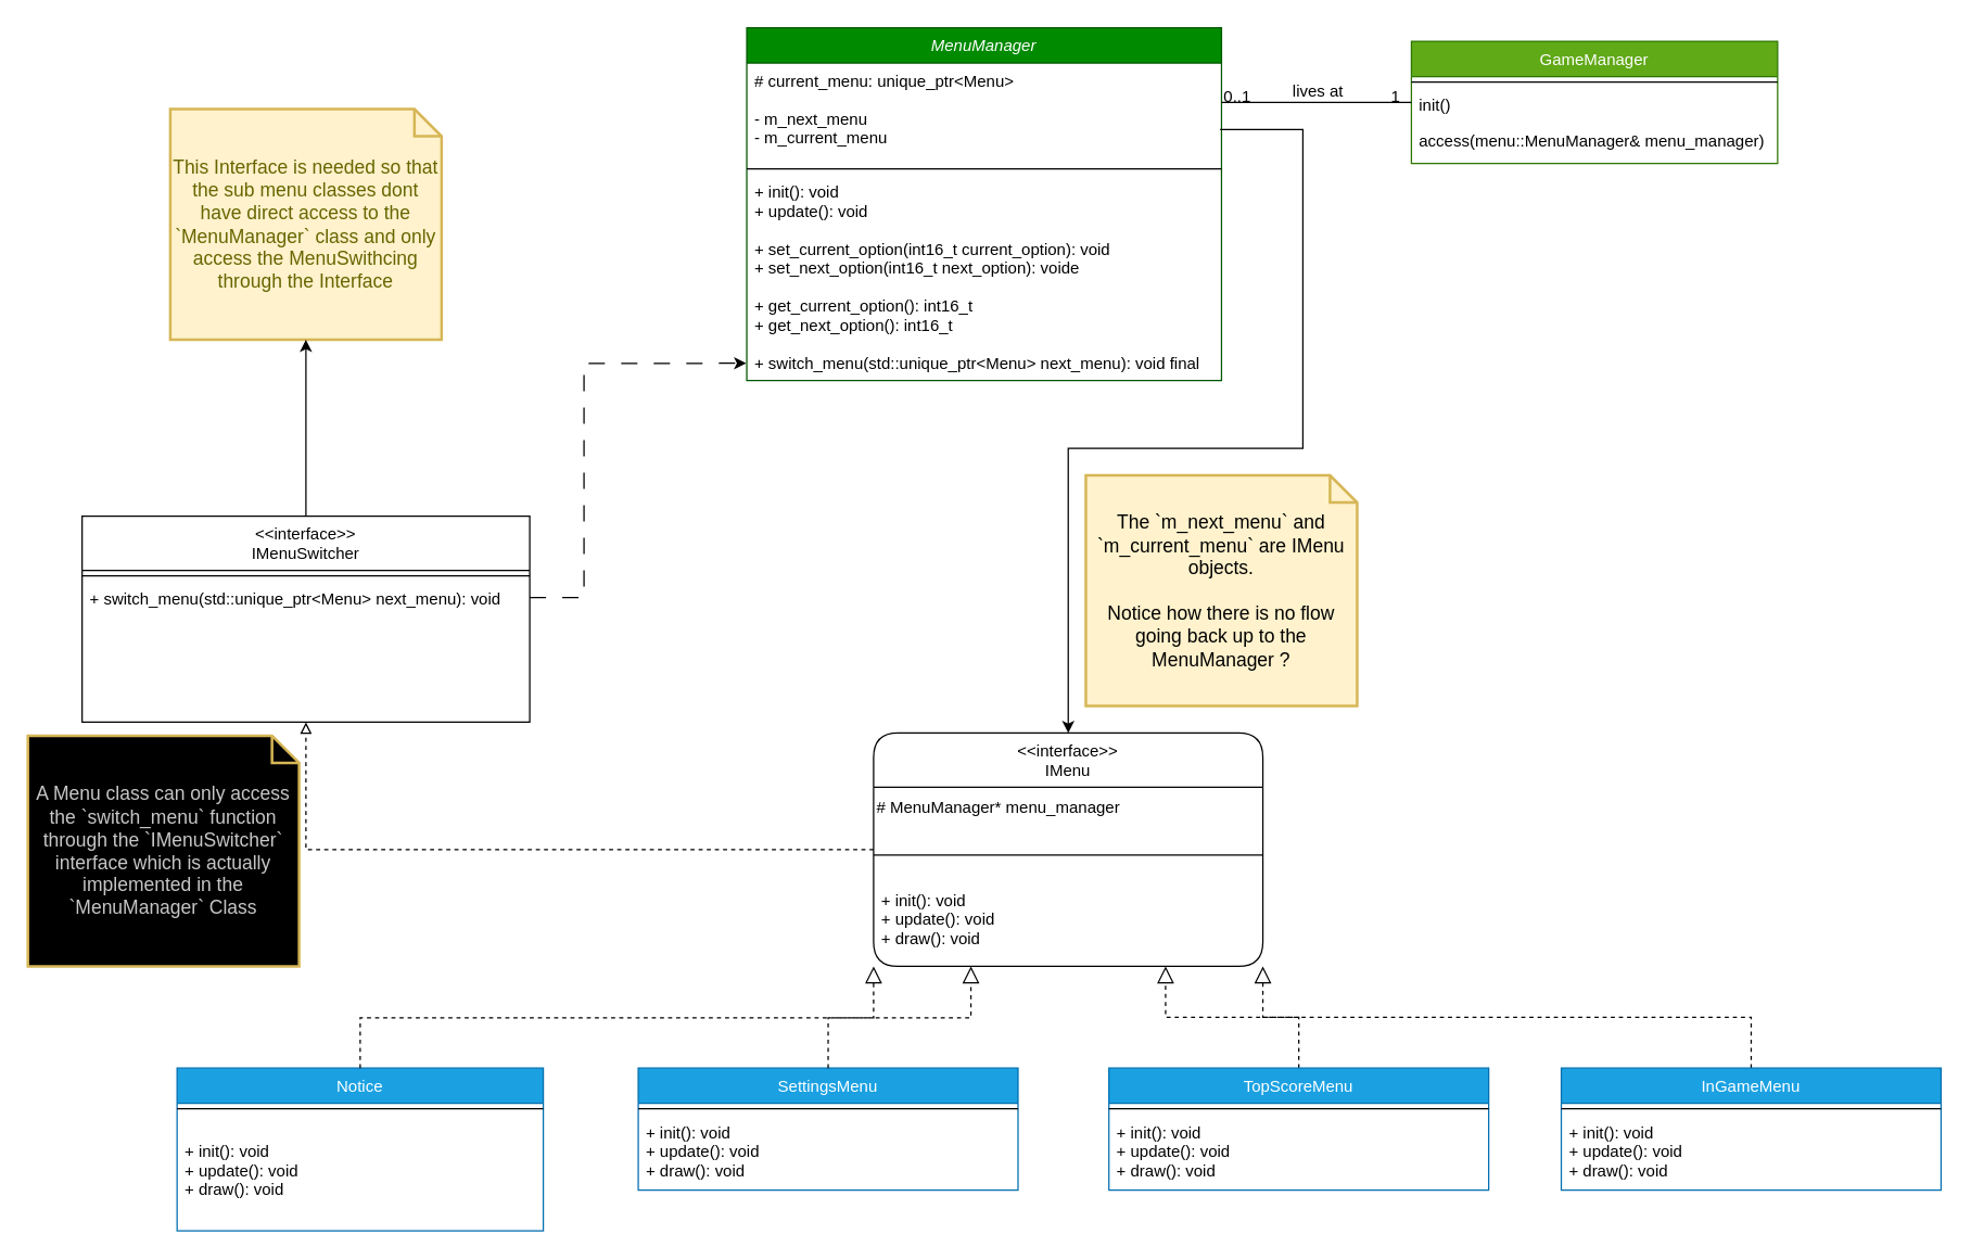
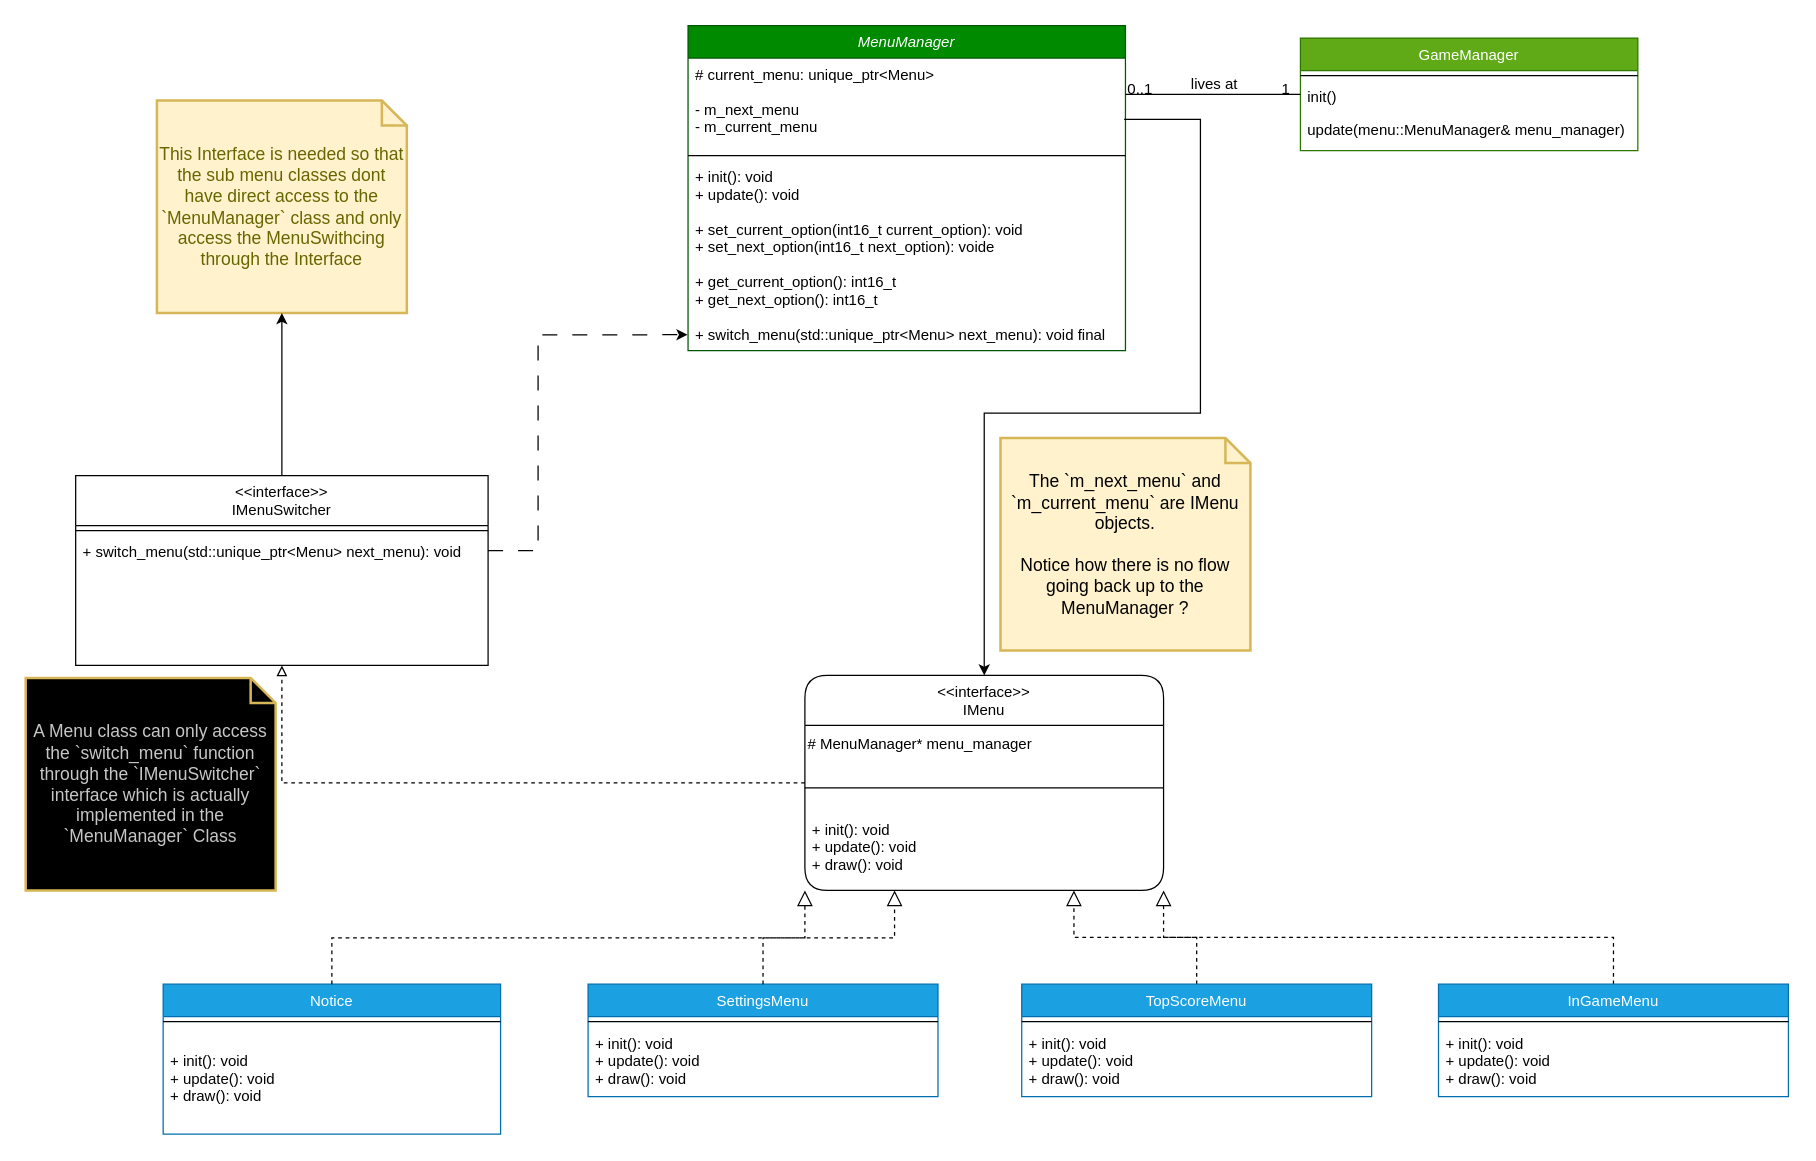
  <mxCell id="0" />
  <mxCell id="1" parent="0" />
  <mxCell id="2" style="edgeStyle=orthogonalEdgeStyle;rounded=0;orthogonalLoop=1;jettySize=auto;html=1;entryX=0.5;entryY=1;entryDx=0;entryDy=0;dashed=1;endArrow=block;endFill=0;strokeWidth=1;exitX=0;exitY=0.5;exitDx=0;exitDy=0;" parent="1" source="23" target="28" edge="1"><mxGeometry relative="1" as="geometry" /></mxCell>
  <mxCell id="3" value="MenuManager" style="swimlane;fontStyle=2;align=center;verticalAlign=top;childLayout=stackLayout;horizontal=1;startSize=26;horizontalStack=0;resizeParent=1;resizeLast=0;collapsible=1;marginBottom=0;rounded=0;shadow=0;strokeWidth=1;fillColor=#008a00;fontColor=#ffffff;strokeColor=#005700;" parent="1" vertex="1"><mxGeometry x="550" y="20" width="350" height="260" as="geometry"><mxRectangle x="230" y="140" width="160" height="26" as="alternateBounds" /></mxGeometry></mxCell>
  <mxCell id="4" value="# current_menu: unique_ptr&lt;Menu&gt;&#10;&#10;- m_next_menu&#10;- m_current_menu" style="text;align=left;verticalAlign=top;spacingLeft=4;spacingRight=4;overflow=hidden;rotatable=0;points=[[0,0.5],[1,0.5]];portConstraint=eastwest;rounded=0;shadow=0;html=0;" parent="3" vertex="1"><mxGeometry y="26" width="350" height="74" as="geometry" /></mxCell>
  <mxCell id="5" value="" style="line;html=1;strokeWidth=1;align=left;verticalAlign=middle;spacingTop=-1;spacingLeft=3;spacingRight=3;rotatable=0;labelPosition=right;points=[];portConstraint=eastwest;" parent="3" vertex="1"><mxGeometry y="100" width="350" height="8" as="geometry" /></mxCell>
  <mxCell id="6" value="+ init(): void&#10;+ update(): void&#10;&#10;+ set_current_option(int16_t current_option): void&#10;+ set_next_option(int16_t next_option): voide&#10;&#10;+ get_current_option(): int16_t&#10;+ get_next_option(): int16_t&#10;&#10;+ switch_menu(std::unique_ptr&lt;Menu&gt; next_menu): void final" style="text;align=left;verticalAlign=top;spacingLeft=4;spacingRight=4;overflow=hidden;rotatable=0;points=[[0,0.5],[1,0.5]];portConstraint=eastwest;" parent="3" vertex="1"><mxGeometry y="108" width="350" height="150" as="geometry" /></mxCell>
  <mxCell id="7" value="Notice" style="swimlane;fontStyle=0;align=center;verticalAlign=top;childLayout=stackLayout;horizontal=1;startSize=26;horizontalStack=0;resizeParent=1;resizeLast=0;collapsible=1;marginBottom=0;rounded=0;shadow=0;strokeWidth=1;fillColor=#1ba1e2;fontColor=#ffffff;strokeColor=#006EAF;" parent="1" vertex="1"><mxGeometry x="130" y="787" width="270" height="120" as="geometry"><mxRectangle x="130" y="380" width="160" height="26" as="alternateBounds" /></mxGeometry></mxCell>
  <mxCell id="8" value="" style="line;html=1;strokeWidth=1;align=left;verticalAlign=middle;spacingTop=-1;spacingLeft=3;spacingRight=3;rotatable=0;labelPosition=right;points=[];portConstraint=eastwest;" parent="7" vertex="1"><mxGeometry y="26" width="270" height="8" as="geometry" /></mxCell>
  <mxCell id="9" value="&#10;+ init(): void&#10;+ update(): void&#10;+ draw(): void&#10;" style="text;align=left;verticalAlign=top;spacingLeft=4;spacingRight=4;overflow=hidden;rotatable=0;points=[[0,0.5],[1,0.5]];portConstraint=eastwest;" parent="7" vertex="1"><mxGeometry y="34" width="270" height="86" as="geometry" /></mxCell>
  <mxCell id="10" value="" style="endArrow=block;endSize=10;endFill=0;shadow=0;strokeWidth=1;rounded=0;edgeStyle=elbowEdgeStyle;elbow=vertical;dashed=1;entryX=0;entryY=1;entryDx=0;entryDy=0;" parent="1" source="7" target="23" edge="1"><mxGeometry width="160" relative="1" as="geometry"><mxPoint x="700" y="113" as="sourcePoint" /><mxPoint x="715" y="490" as="targetPoint" /></mxGeometry></mxCell>
  <mxCell id="11" value="SettingsMenu" style="swimlane;fontStyle=0;align=center;verticalAlign=top;childLayout=stackLayout;horizontal=1;startSize=26;horizontalStack=0;resizeParent=1;resizeLast=0;collapsible=1;marginBottom=0;rounded=0;shadow=0;strokeWidth=1;fillColor=#1ba1e2;fontColor=#ffffff;strokeColor=#006EAF;" parent="1" vertex="1"><mxGeometry x="470" y="787" width="280" height="90" as="geometry"><mxRectangle x="340" y="380" width="170" height="26" as="alternateBounds" /></mxGeometry></mxCell>
  <mxCell id="12" value="" style="line;html=1;strokeWidth=1;align=left;verticalAlign=middle;spacingTop=-1;spacingLeft=3;spacingRight=3;rotatable=0;labelPosition=right;points=[];portConstraint=eastwest;" parent="11" vertex="1"><mxGeometry y="26" width="280" height="8" as="geometry" /></mxCell>
  <mxCell id="13" value="+ init(): void&#10;+ update(): void&#10;+ draw(): void" style="text;align=left;verticalAlign=top;spacingLeft=4;spacingRight=4;overflow=hidden;rotatable=0;points=[[0,0.5],[1,0.5]];portConstraint=eastwest;" parent="11" vertex="1"><mxGeometry y="34" width="280" height="56" as="geometry" /></mxCell>
  <mxCell id="14" value="" style="endArrow=block;endSize=10;endFill=0;shadow=0;strokeWidth=1;rounded=0;edgeStyle=elbowEdgeStyle;elbow=vertical;dashed=1;entryX=0.25;entryY=1;entryDx=0;entryDy=0;" parent="1" source="11" target="23" edge="1"><mxGeometry width="160" relative="1" as="geometry"><mxPoint x="710" y="283" as="sourcePoint" /><mxPoint x="840" y="520" as="targetPoint" /></mxGeometry></mxCell>
  <mxCell id="15" value="GameManager" style="swimlane;fontStyle=0;align=center;verticalAlign=top;childLayout=stackLayout;horizontal=1;startSize=26;horizontalStack=0;resizeParent=1;resizeLast=0;collapsible=1;marginBottom=0;rounded=0;shadow=0;strokeWidth=1;fillColor=#60a917;fontColor=#ffffff;strokeColor=#2D7600;" parent="1" vertex="1"><mxGeometry x="1040" y="30" width="270" height="90" as="geometry"><mxRectangle x="550" y="140" width="160" height="26" as="alternateBounds" /></mxGeometry></mxCell>
  <mxCell id="16" value="" style="line;html=1;strokeWidth=1;align=left;verticalAlign=middle;spacingTop=-1;spacingLeft=3;spacingRight=3;rotatable=0;labelPosition=right;points=[];portConstraint=eastwest;" parent="15" vertex="1"><mxGeometry y="26" width="270" height="8" as="geometry" /></mxCell>
  <mxCell id="17" value="init()" style="text;align=left;verticalAlign=top;spacingLeft=4;spacingRight=4;overflow=hidden;rotatable=0;points=[[0,0.5],[1,0.5]];portConstraint=eastwest;" parent="15" vertex="1"><mxGeometry y="34" width="270" height="26" as="geometry" /></mxCell>
- <mxCell id="18" value="access(menu::MenuManager&amp; menu_manager)" style="text;align=left;verticalAlign=top;spacingLeft=4;spacingRight=4;overflow=hidden;rotatable=0;points=[[0,0.5],[1,0.5]];portConstraint=eastwest;" parent="15" vertex="1"><mxGeometry y="60" width="270" height="26" as="geometry" /></mxCell>
+ <mxCell id="18" value="update(menu::MenuManager&amp; menu_manager)" style="text;align=left;verticalAlign=top;spacingLeft=4;spacingRight=4;overflow=hidden;rotatable=0;points=[[0,0.5],[1,0.5]];portConstraint=eastwest;" parent="15" vertex="1"><mxGeometry y="60" width="270" height="26" as="geometry" /></mxCell>
  <mxCell id="19" value="" style="endArrow=none;shadow=0;strokeWidth=1;rounded=0;endFill=1;edgeStyle=elbowEdgeStyle;elbow=vertical;" parent="1" source="3" target="15" edge="1"><mxGeometry x="0.5" y="41" relative="1" as="geometry"><mxPoint x="880" y="102" as="sourcePoint" /><mxPoint x="1040" y="102" as="targetPoint" /><mxPoint x="-40" y="32" as="offset" /></mxGeometry></mxCell>
  <mxCell id="20" value="0..1" style="resizable=0;align=left;verticalAlign=bottom;labelBackgroundColor=none;fontSize=12;" parent="19" connectable="0" vertex="1"><mxGeometry x="-1" relative="1" as="geometry"><mxPoint y="4" as="offset" /></mxGeometry></mxCell>
  <mxCell id="21" value="1" style="resizable=0;align=right;verticalAlign=bottom;labelBackgroundColor=none;fontSize=12;" parent="19" connectable="0" vertex="1"><mxGeometry x="1" relative="1" as="geometry"><mxPoint x="-7" y="4" as="offset" /></mxGeometry></mxCell>
  <mxCell id="22" value="lives at" style="text;html=1;resizable=0;points=[];;align=center;verticalAlign=middle;labelBackgroundColor=none;rounded=0;shadow=0;strokeWidth=1;fontSize=12;" parent="19" vertex="1" connectable="0"><mxGeometry x="0.5" y="49" relative="1" as="geometry"><mxPoint x="-35" y="40" as="offset" /></mxGeometry></mxCell>
  <mxCell id="23" value="&lt;&lt;interface&gt;&gt;&#10;IMenu" style="swimlane;fontStyle=0;align=center;verticalAlign=top;childLayout=stackLayout;horizontal=1;startSize=40;horizontalStack=0;resizeParent=1;resizeLast=0;collapsible=1;marginBottom=0;rounded=1;shadow=0;strokeWidth=1;swimlaneLine=1;glass=0;" parent="1" vertex="1"><mxGeometry x="643.5" y="540" width="287" height="172" as="geometry"><mxRectangle x="130" y="380" width="160" height="26" as="alternateBounds" /></mxGeometry></mxCell>
  <mxCell id="24" value="# MenuManager* menu_manager" style="text;html=1;align=left;verticalAlign=middle;resizable=0;points=[];autosize=1;strokeColor=none;fillColor=none;" parent="23" vertex="1"><mxGeometry y="40" width="287" height="30" as="geometry" /></mxCell>
  <mxCell id="25" value="" style="line;html=1;strokeWidth=1;align=left;verticalAlign=middle;spacingTop=-1;spacingLeft=3;spacingRight=3;rotatable=0;labelPosition=right;points=[];portConstraint=eastwest;" parent="23" vertex="1"><mxGeometry y="70" width="287" height="40" as="geometry" /></mxCell>
  <mxCell id="26" value="+ init(): void&#10;+ update(): void&#10;+ draw(): void" style="text;align=left;verticalAlign=top;spacingLeft=4;spacingRight=4;overflow=hidden;rotatable=0;points=[[0,0.5],[1,0.5]];portConstraint=eastwest;" parent="23" vertex="1"><mxGeometry y="110" width="287" height="62" as="geometry" /></mxCell>
  <mxCell id="27" style="edgeStyle=orthogonalEdgeStyle;rounded=0;orthogonalLoop=1;jettySize=auto;html=1;exitX=0.997;exitY=0.662;exitDx=0;exitDy=0;exitPerimeter=0;" parent="1" source="4" target="23" edge="1"><mxGeometry relative="1" as="geometry"><Array as="points"><mxPoint x="960" y="95" /><mxPoint x="960" y="330" /><mxPoint x="787" y="330" /></Array></mxGeometry></mxCell>
  <mxCell id="28" value="&lt;&lt;interface&gt;&gt;&#10;IMenuSwitcher" style="swimlane;fontStyle=0;align=center;verticalAlign=top;childLayout=stackLayout;horizontal=1;startSize=40;horizontalStack=0;resizeParent=1;resizeLast=0;collapsible=1;marginBottom=0;rounded=0;shadow=0;strokeWidth=1;" parent="1" vertex="1"><mxGeometry x="60" y="380" width="330" height="152" as="geometry"><mxRectangle x="130" y="380" width="160" height="26" as="alternateBounds" /></mxGeometry></mxCell>
  <mxCell id="29" value="" style="line;html=1;strokeWidth=1;align=left;verticalAlign=middle;spacingTop=-1;spacingLeft=3;spacingRight=3;rotatable=0;labelPosition=right;points=[];portConstraint=eastwest;" parent="28" vertex="1"><mxGeometry y="40" width="330" height="8" as="geometry" /></mxCell>
  <mxCell id="30" value="+ switch_menu(std::unique_ptr&lt;Menu&gt; next_menu): void" style="text;align=left;verticalAlign=top;spacingLeft=4;spacingRight=4;overflow=hidden;rotatable=0;points=[[0,0.5],[1,0.5]];portConstraint=eastwest;" parent="28" vertex="1"><mxGeometry y="48" width="330" height="62" as="geometry" /></mxCell>
  <mxCell id="31" style="edgeStyle=orthogonalEdgeStyle;rounded=0;orthogonalLoop=1;jettySize=auto;html=1;entryX=0.75;entryY=1;entryDx=0;entryDy=0;exitX=0.5;exitY=0;exitDx=0;exitDy=0;dashed=1;endSize=10;endArrow=block;endFill=0;" parent="1" source="32" target="23" edge="1"><mxGeometry relative="1" as="geometry" /></mxCell>
  <mxCell id="32" value="TopScoreMenu" style="swimlane;fontStyle=0;align=center;verticalAlign=top;childLayout=stackLayout;horizontal=1;startSize=26;horizontalStack=0;resizeParent=1;resizeLast=0;collapsible=1;marginBottom=0;rounded=0;shadow=0;strokeWidth=1;fillColor=#1ba1e2;fontColor=#ffffff;strokeColor=#006EAF;" parent="1" vertex="1"><mxGeometry x="817" y="787" width="280" height="90" as="geometry"><mxRectangle x="340" y="380" width="170" height="26" as="alternateBounds" /></mxGeometry></mxCell>
  <mxCell id="33" value="" style="line;html=1;strokeWidth=1;align=left;verticalAlign=middle;spacingTop=-1;spacingLeft=3;spacingRight=3;rotatable=0;labelPosition=right;points=[];portConstraint=eastwest;" parent="32" vertex="1"><mxGeometry y="26" width="280" height="8" as="geometry" /></mxCell>
  <mxCell id="34" value="+ init(): void&#10;+ update(): void&#10;+ draw(): void" style="text;align=left;verticalAlign=top;spacingLeft=4;spacingRight=4;overflow=hidden;rotatable=0;points=[[0,0.5],[1,0.5]];portConstraint=eastwest;" parent="32" vertex="1"><mxGeometry y="34" width="280" height="56" as="geometry" /></mxCell>
  <mxCell id="35" style="edgeStyle=orthogonalEdgeStyle;rounded=0;orthogonalLoop=1;jettySize=auto;html=1;entryX=1;entryY=1;entryDx=0;entryDy=0;exitX=0.5;exitY=0;exitDx=0;exitDy=0;dashed=1;endSize=10;endArrow=block;endFill=0;" parent="1" source="36" target="23" edge="1"><mxGeometry relative="1" as="geometry" /></mxCell>
  <mxCell id="36" value="InGameMenu" style="swimlane;fontStyle=0;align=center;verticalAlign=top;childLayout=stackLayout;horizontal=1;startSize=26;horizontalStack=0;resizeParent=1;resizeLast=0;collapsible=1;marginBottom=0;rounded=0;shadow=0;strokeWidth=1;fillColor=#1ba1e2;fontColor=#ffffff;strokeColor=#006EAF;" parent="1" vertex="1"><mxGeometry x="1150.5" y="787" width="280" height="90" as="geometry"><mxRectangle x="340" y="380" width="170" height="26" as="alternateBounds" /></mxGeometry></mxCell>
  <mxCell id="37" value="" style="line;html=1;strokeWidth=1;align=left;verticalAlign=middle;spacingTop=-1;spacingLeft=3;spacingRight=3;rotatable=0;labelPosition=right;points=[];portConstraint=eastwest;" parent="36" vertex="1"><mxGeometry y="26" width="280" height="8" as="geometry" /></mxCell>
  <mxCell id="38" value="+ init(): void&#10;+ update(): void&#10;+ draw(): void" style="text;align=left;verticalAlign=top;spacingLeft=4;spacingRight=4;overflow=hidden;rotatable=0;points=[[0,0.5],[1,0.5]];portConstraint=eastwest;" parent="36" vertex="1"><mxGeometry y="34" width="280" height="56" as="geometry" /></mxCell>
  <mxCell id="39" value="This Interface is needed so that the sub menu classes dont have direct access to the `MenuManager` class and only access the MenuSwithcing through the Interface" style="shape=note;strokeWidth=2;fontSize=14;size=20;whiteSpace=wrap;html=1;fillColor=#FFF2CC;strokeColor=#d6b656;fontColor=#666600;" parent="1" vertex="1"><mxGeometry x="125" y="80" width="200" height="170" as="geometry" /></mxCell>
  <mxCell id="40" style="edgeStyle=orthogonalEdgeStyle;rounded=0;orthogonalLoop=1;jettySize=auto;html=1;exitX=0.5;exitY=0;exitDx=0;exitDy=0;" parent="1" source="28" target="39" edge="1"><mxGeometry relative="1" as="geometry" /></mxCell>
  <mxCell id="41" style="edgeStyle=orthogonalEdgeStyle;rounded=0;orthogonalLoop=1;jettySize=auto;html=1;entryX=-0.001;entryY=0.929;entryDx=0;entryDy=0;entryPerimeter=0;dashed=1;dashPattern=12 12;" parent="1" source="30" target="6" edge="1"><mxGeometry relative="1" as="geometry"><mxPoint x="540" y="270" as="targetPoint" /><Array as="points"><mxPoint x="430" y="440" /><mxPoint x="430" y="267" /></Array><mxPoint x="410" y="440" as="sourcePoint" /></mxGeometry></mxCell>
  <mxCell id="42" value="&lt;span style=&quot;color: rgb(0, 0, 0);&quot;&gt;The `m_next_menu` and `m_current_menu` are IMenu objects.&lt;/span&gt;&lt;div style=&quot;color: rgb(0, 0, 0);&quot;&gt;&lt;br&gt;&lt;div&gt;Notice how there is no flow going back up to the MenuManager ?&lt;/div&gt;&lt;/div&gt;" style="shape=note;strokeWidth=2;fontSize=14;size=20;whiteSpace=wrap;html=1;fillColor=#FFF2CC;strokeColor=#d6b656;fontColor=#666600;" vertex="1" parent="1"><mxGeometry x="800" y="350" width="200" height="170" as="geometry" /></mxCell>
  <mxCell id="43" value="&lt;font&gt;A Menu class can only access the `switch_menu` function through the `IMenuSwitcher` interface which is actually implemented in the `MenuManager` Class&lt;/font&gt;" style="shape=note;strokeWidth=2;fontSize=14;size=20;whiteSpace=wrap;html=1;fillColor=#000000;strokeColor=#d6b656;fontColor=#C7C7C7;" vertex="1" parent="1"><mxGeometry x="20" y="542" width="200" height="170" as="geometry" /></mxCell>
